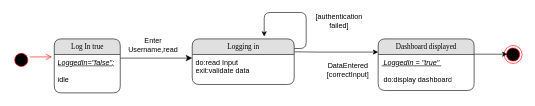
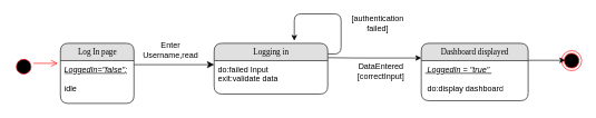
  <mxCell id="0" />
  <mxCell id="1" parent="0" />
  <mxCell id="2" style="edgeStyle=orthogonalEdgeStyle;html=1;labelBackgroundColor=none;startFill=0;startSize=8;endFill=1;endSize=8;fontFamily=Verdana;fontSize=12;exitX=1;exitY=0.5;" parent="1" edge="1"><mxGeometry relative="1" as="geometry"><Array as="points" /><mxPoint x="200" y="96" as="sourcePoint" /><mxPoint x="320" y="96" as="targetPoint" /></mxGeometry></mxCell>
  <mxCell id="3" value="[authentication failed]" style="text;html=1;strokeColor=none;fillColor=none;align=center;verticalAlign=middle;whiteSpace=wrap;rounded=0;" parent="1" vertex="1"><mxGeometry x="530" y="20" width="70" height="30" as="geometry" /></mxCell>
- <mxCell id="4" value="DataEntered [correctInput]" style="text;html=1;strokeColor=none;fillColor=none;align=center;verticalAlign=middle;whiteSpace=wrap;rounded=0;" parent="1" vertex="1"><mxGeometry x="540" y="106" width="80" height="20" as="geometry" /></mxCell>
+ <mxCell id="4" value="DataEntered [correctInput]" style="text;html=1;strokeColor=none;fillColor=none;align=center;verticalAlign=middle;whiteSpace=wrap;rounded=0;" parent="1" vertex="1"><mxGeometry x="530" y="96" width="80" height="20" as="geometry" /></mxCell>
  <mxCell id="5" value="" style="ellipse;html=1;shape=endState;fillColor=#000000;strokeColor=#ff0000;" parent="1" vertex="1"><mxGeometry x="840" y="75" width="30" height="30" as="geometry" /></mxCell>
  <mxCell id="6" value="" style="ellipse;html=1;shape=startState;fillColor=#000000;strokeColor=#ff0000;" parent="1" vertex="1"><mxGeometry x="20" y="84" width="30" height="30" as="geometry" /></mxCell>
  <mxCell id="7" value="" style="edgeStyle=orthogonalEdgeStyle;html=1;verticalAlign=bottom;endArrow=open;endSize=8;strokeColor=#ff0000;" parent="1" source="6" edge="1"><mxGeometry relative="1" as="geometry"><mxPoint x="86" y="94" as="targetPoint" /><Array as="points"><mxPoint x="50" y="94" /><mxPoint x="50" y="94" /></Array></mxGeometry></mxCell>
  <mxCell id="8" value="" style="endArrow=classic;html=1;" parent="1" edge="1"><mxGeometry width="50" height="50" relative="1" as="geometry"><mxPoint x="790" y="89.5" as="sourcePoint" /><mxPoint x="845.5" y="89.5" as="targetPoint" /></mxGeometry></mxCell>
  <mxCell id="9" value="Enter Username,read" style="text;html=1;strokeColor=none;fillColor=none;align=center;verticalAlign=middle;whiteSpace=wrap;rounded=0;" parent="1" vertex="1"><mxGeometry x="200" y="64" width="110" height="20" as="geometry" /></mxCell>
  <mxCell id="10" value="" style="edgeStyle=segmentEdgeStyle;endArrow=classic;html=1;" parent="1" edge="1"><mxGeometry width="50" height="50" relative="1" as="geometry"><mxPoint x="490" y="80" as="sourcePoint" /><mxPoint x="440" y="60" as="targetPoint" /><Array as="points"><mxPoint x="490" y="80" /><mxPoint x="510" y="80" /><mxPoint x="510" y="20" /><mxPoint x="440" y="20" /></Array></mxGeometry></mxCell>
  <mxCell id="11" value="" style="endArrow=classic;html=1;" parent="1" edge="1"><mxGeometry width="50" height="50" relative="1" as="geometry"><mxPoint x="490" y="85.5" as="sourcePoint" /><mxPoint x="630" y="86" as="targetPoint" /><Array as="points"><mxPoint x="530" y="86" /></Array></mxGeometry></mxCell>
  <mxCell id="12" value="Dashboard displayed" style="swimlane;html=1;fontStyle=0;childLayout=stackLayout;horizontal=1;startSize=26;fillColor=#e0e0e0;horizontalStack=0;resizeParent=1;resizeLast=0;collapsible=1;marginBottom=0;swimlaneFillColor=#ffffff;align=center;rounded=1;shadow=0;comic=0;labelBackgroundColor=none;strokeWidth=1;fontFamily=Verdana;fontSize=12" parent="1" vertex="1"><mxGeometry x="630" y="64" width="160" height="86" as="geometry" /></mxCell>
  <mxCell id="13" value="&lt;i&gt;&lt;u&gt;&amp;nbsp;LoggedIn = &quot;true&quot;&amp;nbsp;&lt;br&gt;&lt;br&gt;&lt;/u&gt;&lt;/i&gt;&amp;nbsp;do:display dashboard" style="text;html=1;strokeColor=none;fillColor=none;spacingLeft=4;spacingRight=4;whiteSpace=wrap;overflow=hidden;rotatable=0;points=[[0,0.5],[1,0.5]];portConstraint=eastwest;" parent="12" vertex="1"><mxGeometry y="26" width="160" height="54" as="geometry" /></mxCell>
- <mxCell id="14" value="Log In true" style="swimlane;html=1;fontStyle=0;childLayout=stackLayout;horizontal=1;startSize=26;fillColor=#e0e0e0;horizontalStack=0;resizeParent=1;resizeLast=0;collapsible=1;marginBottom=0;swimlaneFillColor=#ffffff;align=center;rounded=1;shadow=0;comic=0;labelBackgroundColor=none;strokeWidth=1;fontFamily=Verdana;fontSize=12" parent="1" vertex="1"><mxGeometry x="90" y="64" width="110" height="90" as="geometry" /></mxCell>
+ <mxCell id="14" value="Log In page" style="swimlane;html=1;fontStyle=0;childLayout=stackLayout;horizontal=1;startSize=26;fillColor=#e0e0e0;horizontalStack=0;resizeParent=1;resizeLast=0;collapsible=1;marginBottom=0;swimlaneFillColor=#ffffff;align=center;rounded=1;shadow=0;comic=0;labelBackgroundColor=none;strokeWidth=1;fontFamily=Verdana;fontSize=12" parent="1" vertex="1"><mxGeometry x="90" y="64" width="110" height="90" as="geometry" /></mxCell>
  <mxCell id="15" value="&lt;i&gt;&lt;u&gt;LoggedIn=&quot;false&quot;;&lt;/u&gt;&lt;/i&gt;&lt;br&gt;&lt;br&gt;idle" style="text;html=1;strokeColor=none;fillColor=none;spacingLeft=4;spacingRight=4;whiteSpace=wrap;overflow=hidden;rotatable=0;points=[[0,0.5],[1,0.5]];portConstraint=eastwest;" parent="14" vertex="1"><mxGeometry y="26" width="110" height="64" as="geometry" /></mxCell>
  <mxCell id="16" value="Logging in" style="swimlane;html=1;fontStyle=0;childLayout=stackLayout;horizontal=1;startSize=26;fillColor=#e0e0e0;horizontalStack=0;resizeParent=1;resizeLast=0;collapsible=1;marginBottom=0;swimlaneFillColor=#ffffff;align=center;rounded=1;shadow=0;comic=0;labelBackgroundColor=none;strokeWidth=1;fontFamily=Verdana;fontSize=12" parent="1" vertex="1"><mxGeometry x="320" y="64" width="170" height="76" as="geometry" /></mxCell>
- <mxCell id="17" value="do:read Input&lt;br&gt;exit:validate data" style="text;html=1;strokeColor=none;fillColor=none;spacingLeft=4;spacingRight=4;whiteSpace=wrap;overflow=hidden;rotatable=0;points=[[0,0.5],[1,0.5]];portConstraint=eastwest;" parent="16" vertex="1"><mxGeometry y="26" width="170" height="44" as="geometry" /></mxCell>
+ <mxCell id="17" value="do:failed Input&lt;br&gt;exit:validate data" style="text;html=1;strokeColor=none;fillColor=none;spacingLeft=4;spacingRight=4;whiteSpace=wrap;overflow=hidden;rotatable=0;points=[[0,0.5],[1,0.5]];portConstraint=eastwest;" parent="16" vertex="1"><mxGeometry y="26" width="170" height="44" as="geometry" /></mxCell>
